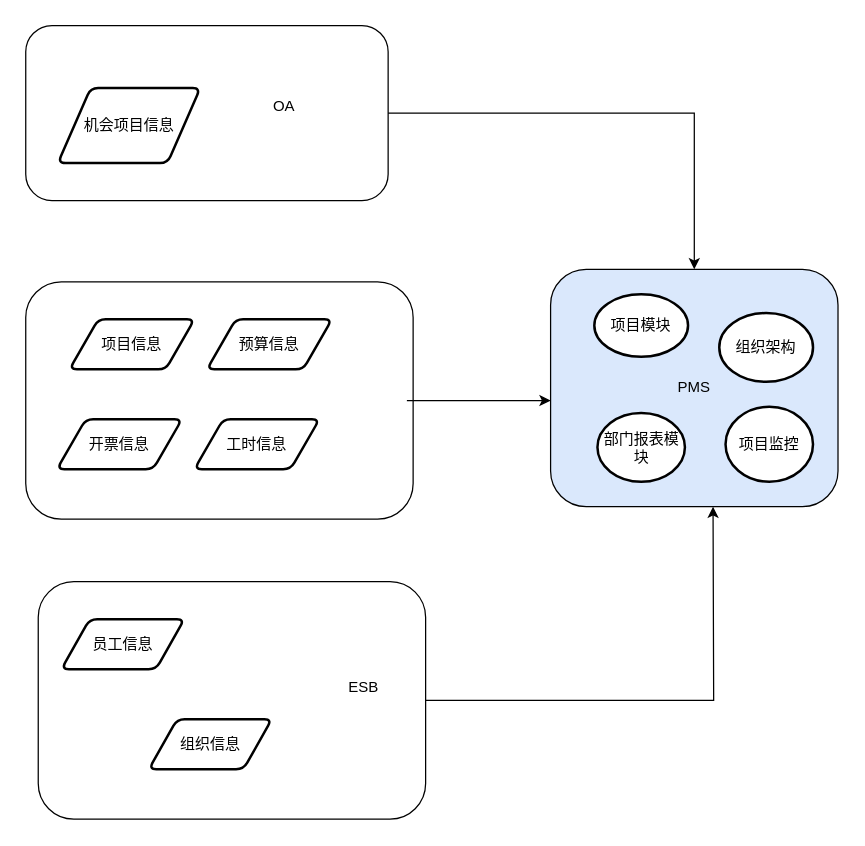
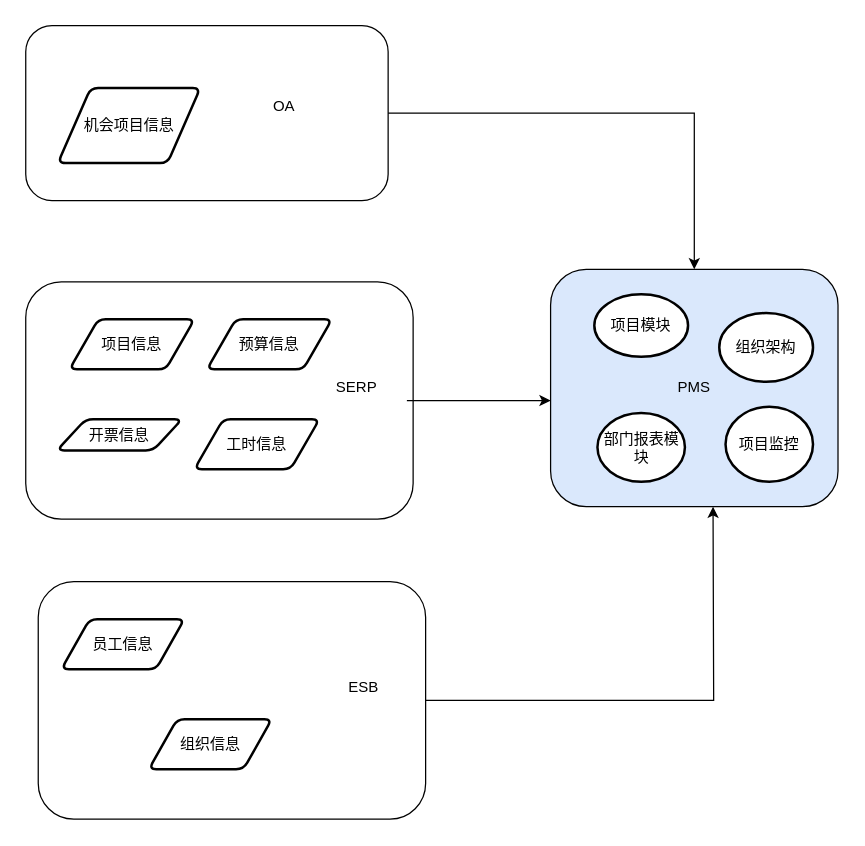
  <mxCell id="0" />
  <mxCell id="1" parent="0" />
  <mxCell id="2" value="PMS" style="rounded=1;whiteSpace=wrap;html=1;fontSize=12;glass=0;strokeWidth=1;shadow=0;fillColor=#dae8fc;" parent="1" vertex="1"><mxGeometry x="440" y="215" width="230" height="190" as="geometry" /></mxCell>
  <mxCell id="3" value="" style="group" parent="1" vertex="1" connectable="0"><mxGeometry x="20" y="20" width="290" height="140" as="geometry" /></mxCell>
  <mxCell id="4" value="" style="rounded=1;whiteSpace=wrap;html=1;fontSize=12;glass=0;strokeWidth=1;shadow=0;" parent="3" vertex="1"><mxGeometry width="290" height="140" as="geometry" /></mxCell>
  <mxCell id="5" value="机会项目信息" style="shape=parallelogram;html=1;strokeWidth=2;perimeter=parallelogramPerimeter;whiteSpace=wrap;rounded=1;arcSize=12;size=0.23;" parent="3" vertex="1"><mxGeometry x="25.714" y="50" width="113.929" height="60" as="geometry" /></mxCell>
  <mxCell id="6" value="OA" style="text;html=1;align=center;verticalAlign=middle;whiteSpace=wrap;rounded=0;" parent="3" vertex="1"><mxGeometry x="176.071" y="30" width="62.143" height="70" as="geometry" /></mxCell>
  <mxCell id="7" value="" style="group" parent="1" vertex="1" connectable="0"><mxGeometry x="20" y="225" width="310" height="190" as="geometry" /></mxCell>
  <mxCell id="8" value="" style="rounded=1;whiteSpace=wrap;html=1;fontSize=12;glass=0;strokeWidth=1;shadow=0;" parent="7" vertex="1"><mxGeometry width="310" height="190" as="geometry" /></mxCell>
  <mxCell id="9" value="项目信息" style="shape=parallelogram;html=1;strokeWidth=2;perimeter=parallelogramPerimeter;whiteSpace=wrap;rounded=1;arcSize=12;size=0.23;" parent="7" vertex="1"><mxGeometry x="35" y="30" width="100" height="40" as="geometry" /></mxCell>
  <mxCell id="10" value="预算信息" style="shape=parallelogram;html=1;strokeWidth=2;perimeter=parallelogramPerimeter;whiteSpace=wrap;rounded=1;arcSize=12;size=0.23;" parent="7" vertex="1"><mxGeometry x="145" y="30" width="100" height="40" as="geometry" /></mxCell>
- <mxCell id="11" value="开票信息" style="shape=parallelogram;html=1;strokeWidth=2;perimeter=parallelogramPerimeter;whiteSpace=wrap;rounded=1;arcSize=12;size=0.23;" parent="7" vertex="1"><mxGeometry x="25" y="110" width="100" height="40" as="geometry" /></mxCell>
+ <mxCell id="11" value="开票信息" style="shape=parallelogram;html=1;strokeWidth=2;perimeter=parallelogramPerimeter;whiteSpace=wrap;rounded=1;arcSize=12;size=0.23;" parent="7" vertex="1"><mxGeometry x="25" y="110" width="100" height="25" as="geometry" /></mxCell>
+ <mxCell id="12" value="SERP" style="text;html=1;align=center;verticalAlign=middle;whiteSpace=wrap;rounded=0;" parent="7" vertex="1"><mxGeometry x="235" y="70" width="60" height="30" as="geometry" /></mxCell>
  <mxCell id="13" value="工时信息" style="shape=parallelogram;html=1;strokeWidth=2;perimeter=parallelogramPerimeter;whiteSpace=wrap;rounded=1;arcSize=12;size=0.23;" parent="7" vertex="1"><mxGeometry x="135" y="110" width="100" height="40" as="geometry" /></mxCell>
  <mxCell id="14" value="" style="group" parent="1" vertex="1" connectable="0"><mxGeometry x="30" y="465" width="310" height="190" as="geometry" /></mxCell>
  <mxCell id="15" style="edgeStyle=orthogonalEdgeStyle;rounded=0;orthogonalLoop=1;jettySize=auto;html=1;exitX=1;exitY=0.5;exitDx=0;exitDy=0;" parent="14" source="16" edge="1"><mxGeometry relative="1" as="geometry"><mxPoint x="540" y="-60" as="targetPoint" /></mxGeometry></mxCell>
  <mxCell id="16" value="" style="rounded=1;whiteSpace=wrap;html=1;fontSize=12;glass=0;strokeWidth=1;shadow=0;" parent="14" vertex="1"><mxGeometry width="310" height="190" as="geometry" /></mxCell>
  <mxCell id="17" value="员工信息" style="shape=parallelogram;html=1;strokeWidth=2;perimeter=parallelogramPerimeter;whiteSpace=wrap;rounded=1;arcSize=12;size=0.23;" parent="14" vertex="1"><mxGeometry x="18.548" y="30" width="98.387" height="40" as="geometry" /></mxCell>
  <mxCell id="18" value="组织信息" style="shape=parallelogram;html=1;strokeWidth=2;perimeter=parallelogramPerimeter;whiteSpace=wrap;rounded=1;arcSize=12;size=0.23;" parent="14" vertex="1"><mxGeometry x="88.548" y="110" width="98.387" height="40" as="geometry" /></mxCell>
  <mxCell id="19" value="ESB" style="text;html=1;align=center;verticalAlign=middle;whiteSpace=wrap;rounded=0;" parent="14" vertex="1"><mxGeometry x="231.21" y="70" width="59.032" height="30" as="geometry" /></mxCell>
  <mxCell id="20" style="edgeStyle=orthogonalEdgeStyle;rounded=0;orthogonalLoop=1;jettySize=auto;html=1;exitX=1;exitY=0.5;exitDx=0;exitDy=0;entryX=0.5;entryY=0;entryDx=0;entryDy=0;" parent="1" source="4" target="2" edge="1"><mxGeometry relative="1" as="geometry" /></mxCell>
  <mxCell id="21" style="edgeStyle=orthogonalEdgeStyle;rounded=0;orthogonalLoop=1;jettySize=auto;html=1;exitX=1;exitY=0.5;exitDx=0;exitDy=0;entryX=0;entryY=0.553;entryDx=0;entryDy=0;entryPerimeter=0;" parent="1" source="8" target="2" edge="1"><mxGeometry relative="1" as="geometry"><Array as="points"><mxPoint x="325" y="320" /></Array></mxGeometry></mxCell>
  <mxCell id="22" value="项目模块" style="strokeWidth=2;html=1;shape=mxgraph.flowchart.start_1;whiteSpace=wrap;" parent="1" vertex="1"><mxGeometry x="475" y="235" width="75" height="50" as="geometry" /></mxCell>
  <mxCell id="23" value="部门报表模块" style="strokeWidth=2;html=1;shape=mxgraph.flowchart.start_1;whiteSpace=wrap;" parent="1" vertex="1"><mxGeometry x="477.5" y="330" width="70" height="55" as="geometry" /></mxCell>
  <mxCell id="24" value="项目监控" style="strokeWidth=2;html=1;shape=mxgraph.flowchart.start_1;whiteSpace=wrap;" parent="1" vertex="1"><mxGeometry x="580" y="325" width="70" height="60" as="geometry" /></mxCell>
  <mxCell id="25" value="组织架构" style="strokeWidth=2;html=1;shape=mxgraph.flowchart.start_1;whiteSpace=wrap;" parent="1" vertex="1"><mxGeometry x="575" y="250" width="75" height="55" as="geometry" /></mxCell>
